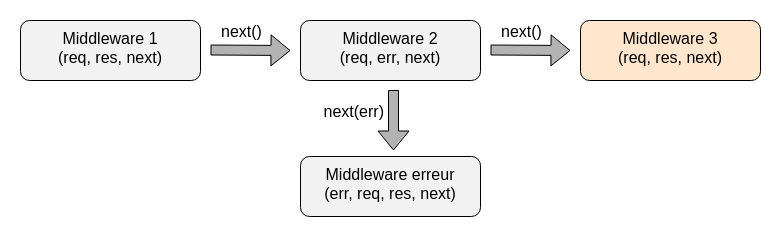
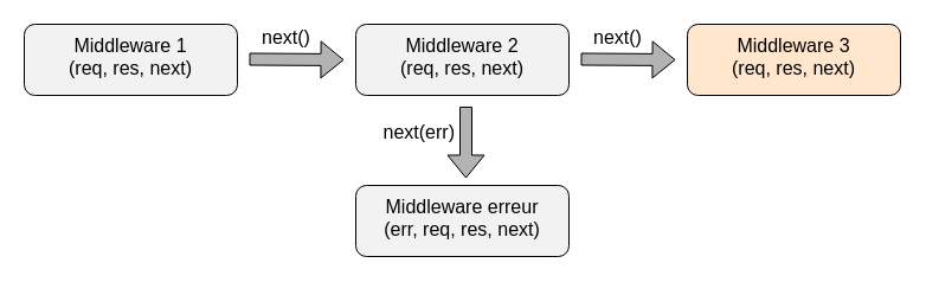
  <mxCell id="0" />
  <mxCell id="1" parent="0" />
  <mxCell id="2" value="Middleware 1&lt;br&gt;(req, res, next)" style="rounded=1;whiteSpace=wrap;html=1;verticalAlign=top;fillColor=#F2F2F2;fontSize=16;spacing=4;" parent="1" vertex="1"><mxGeometry x="20" y="20" width="180" height="60" as="geometry" /></mxCell>
- <mxCell id="3" value="Middleware 2&lt;br&gt;(req, err, next)" style="rounded=1;whiteSpace=wrap;html=1;verticalAlign=top;fillColor=#F2F2F2;fontSize=16;spacing=4;" parent="1" vertex="1"><mxGeometry x="300" y="20" width="180" height="60" as="geometry" /></mxCell>
+ <mxCell id="3" value="Middleware 2&lt;br&gt;(req, res, next)" style="rounded=1;whiteSpace=wrap;html=1;verticalAlign=top;fillColor=#F2F2F2;fontSize=16;spacing=4;" parent="1" vertex="1"><mxGeometry x="300" y="20" width="180" height="60" as="geometry" /></mxCell>
  <mxCell id="4" value="Middleware 3&lt;br&gt;(req, res, next)" style="rounded=1;whiteSpace=wrap;html=1;verticalAlign=top;fillColor=#ffe6cc;fontSize=16;spacing=4;" parent="1" vertex="1"><mxGeometry x="580" y="20" width="180" height="60" as="geometry" /></mxCell>
  <mxCell id="5" value="" style="shape=flexArrow;endArrow=classic;html=1;fontColor=none;fillColor=#B3B3B3;comic=0;strokeColor=#000000;" parent="1" edge="1"><mxGeometry width="50" height="50" relative="1" as="geometry"><mxPoint x="210" y="49.5" as="sourcePoint" /><mxPoint x="290" y="50" as="targetPoint" /><Array as="points" /></mxGeometry></mxCell>
  <mxCell id="6" value="next()" style="text;html=1;align=center;verticalAlign=bottom;resizable=0;points=[];fontColor=none;labelPosition=center;verticalLabelPosition=top;spacingTop=0;spacingBottom=8;fontSize=16;" parent="5" vertex="1" connectable="0"><mxGeometry x="-0.28" y="-1" relative="1" as="geometry"><mxPoint x="1.01" y="-0.68" as="offset" /></mxGeometry></mxCell>
  <mxCell id="7" value="Middleware erreur&lt;br&gt;(err, req, res, next)" style="rounded=1;whiteSpace=wrap;html=1;verticalAlign=top;fillColor=#F2F2F2;fontSize=16;spacing=4;" vertex="1" parent="1"><mxGeometry x="300" y="156" width="180" height="60" as="geometry" /></mxCell>
  <mxCell id="8" value="" style="shape=flexArrow;endArrow=classic;html=1;fontColor=none;fillColor=#B3B3B3;comic=0;strokeColor=#000000;" edge="1" parent="1"><mxGeometry width="50" height="50" relative="1" as="geometry"><mxPoint x="490" y="49.5" as="sourcePoint" /><mxPoint x="570" y="50" as="targetPoint" /><Array as="points" /></mxGeometry></mxCell>
  <mxCell id="9" value="next()" style="text;html=1;align=center;verticalAlign=bottom;resizable=0;points=[];fontColor=none;labelPosition=center;verticalLabelPosition=top;spacingTop=0;spacingBottom=8;fontSize=16;" vertex="1" connectable="0" parent="8"><mxGeometry x="-0.28" y="-1" relative="1" as="geometry"><mxPoint x="1.01" y="-0.68" as="offset" /></mxGeometry></mxCell>
  <mxCell id="10" value="" style="shape=flexArrow;endArrow=classic;html=1;fontColor=none;fillColor=#B3B3B3;comic=0;strokeColor=#000000;" edge="1" parent="1"><mxGeometry width="50" height="50" relative="1" as="geometry"><mxPoint x="393" y="89.5" as="sourcePoint" /><mxPoint x="393" y="150" as="targetPoint" /><Array as="points" /></mxGeometry></mxCell>
  <mxCell id="11" value="next(err)" style="text;html=1;align=right;verticalAlign=middle;resizable=0;points=[];fontColor=none;labelPosition=left;verticalLabelPosition=middle;spacingTop=0;spacingBottom=0;fontSize=16;spacingRight=9;" vertex="1" connectable="0" parent="10"><mxGeometry x="-0.28" y="-1" relative="1" as="geometry"><mxPoint x="1.01" y="-0.68" as="offset" /></mxGeometry></mxCell>
